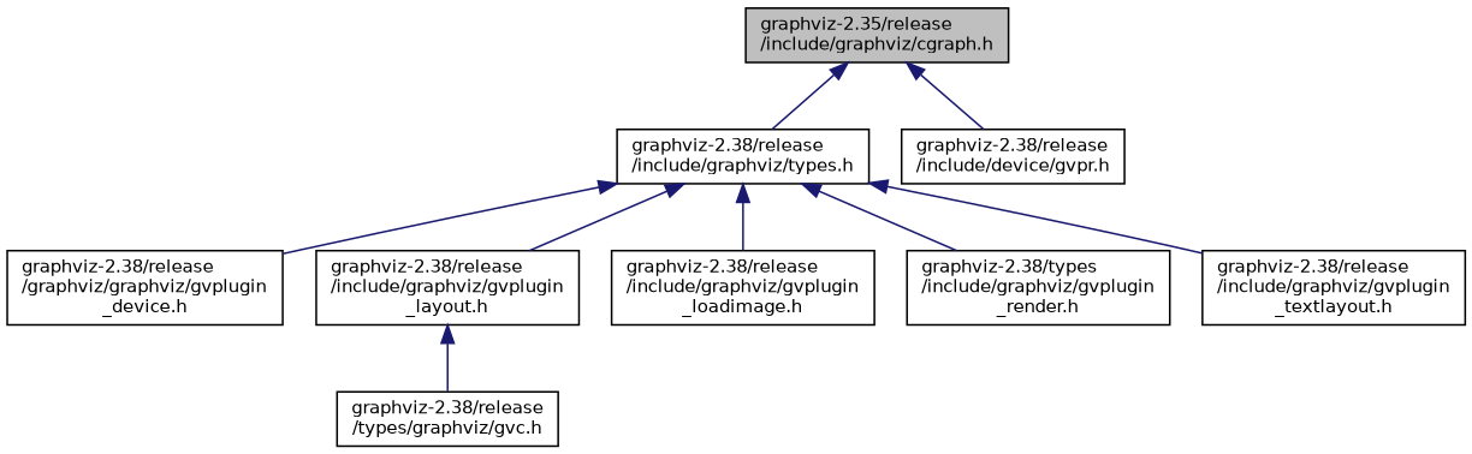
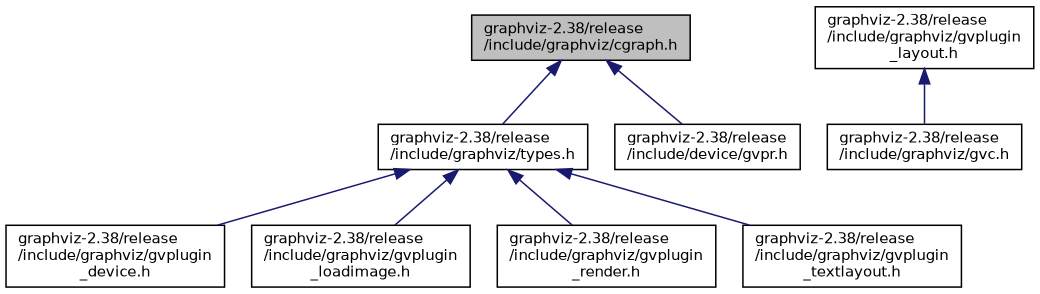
  digraph {
    node [color=black fontname=Helvetica fontsize=10 shape=record]
    edge [color=midnightblue dir=back fontname=Helvetica fontsize=10 labelfontname=Helvetica labelfontsize=10 style=solid]
-   n1 [fillcolor=grey75 fontcolor=black height=0.2 label="graphviz-2.35/release\l/include/graphviz/cgraph.h" style=filled width=0.4]
+   n1 [fillcolor=grey75 fontcolor=black height=0.2 label="graphviz-2.38/release\l/include/graphviz/cgraph.h" style=filled width=0.4]
    n2 [height=0.2 label="graphviz-2.38/release\l/include/graphviz/types.h" width=0.4]
    n3 [height=0.2 label="graphviz-2.38/release\l/include/device/gvpr.h" width=0.4]
-   n4 [height=0.2 label="graphviz-2.38/release\l/graphviz/graphviz/gvplugin\l_device.h" width=0.4]
+   n4 [height=0.2 label="graphviz-2.38/release\l/include/graphviz/gvplugin\l_device.h" width=0.4]
    n5 [height=0.2 label="graphviz-2.38/release\l/include/graphviz/gvplugin\l_layout.h" width=0.4]
    n6 [height=0.2 label="graphviz-2.38/release\l/include/graphviz/gvplugin\l_loadimage.h" width=0.4]
-   n7 [height=0.2 label="graphviz-2.38/types\l/include/graphviz/gvplugin\l_render.h" width=0.4]
+   n7 [height=0.2 label="graphviz-2.38/release\l/include/graphviz/gvplugin\l_render.h" width=0.4]
    n8 [height=0.2 label="graphviz-2.38/release\l/include/graphviz/gvplugin\l_textlayout.h" width=0.4]
-   n9 [height=0.2 label="graphviz-2.38/release\l/types/graphviz/gvc.h" width=0.4]
+   n9 [height=0.2 label="graphviz-2.38/release\l/include/graphviz/gvc.h" width=0.4]
    n1 -> n2
    n1 -> n3
    n2 -> n4
-   n2 -> n5
    n2 -> n6
    n2 -> n7
    n2 -> n8
    n5 -> n9
  }
